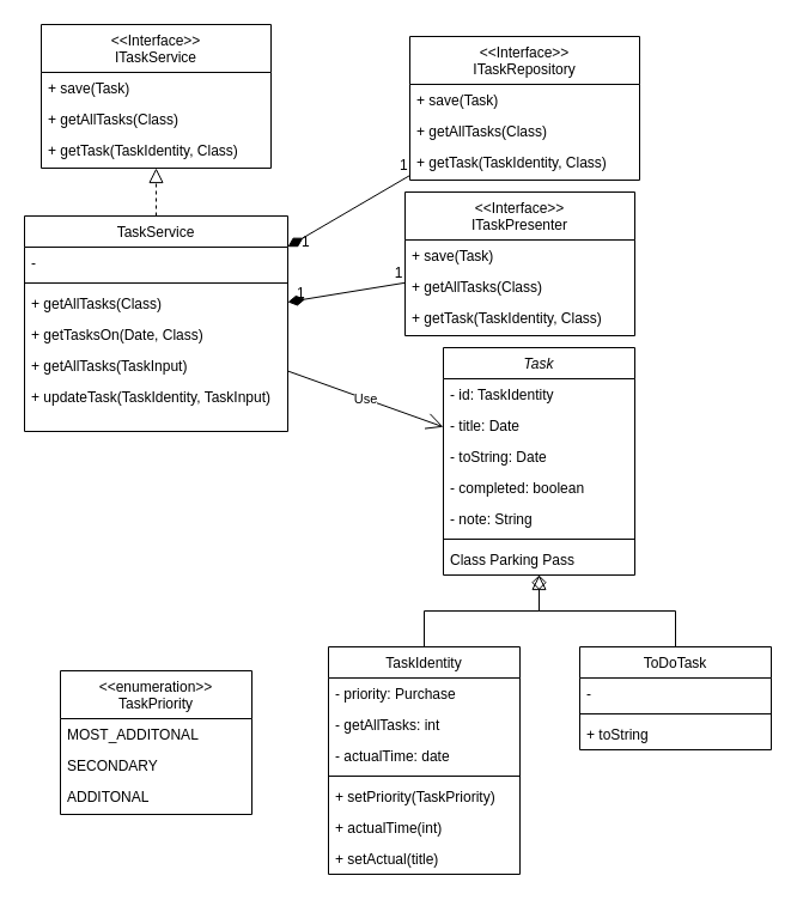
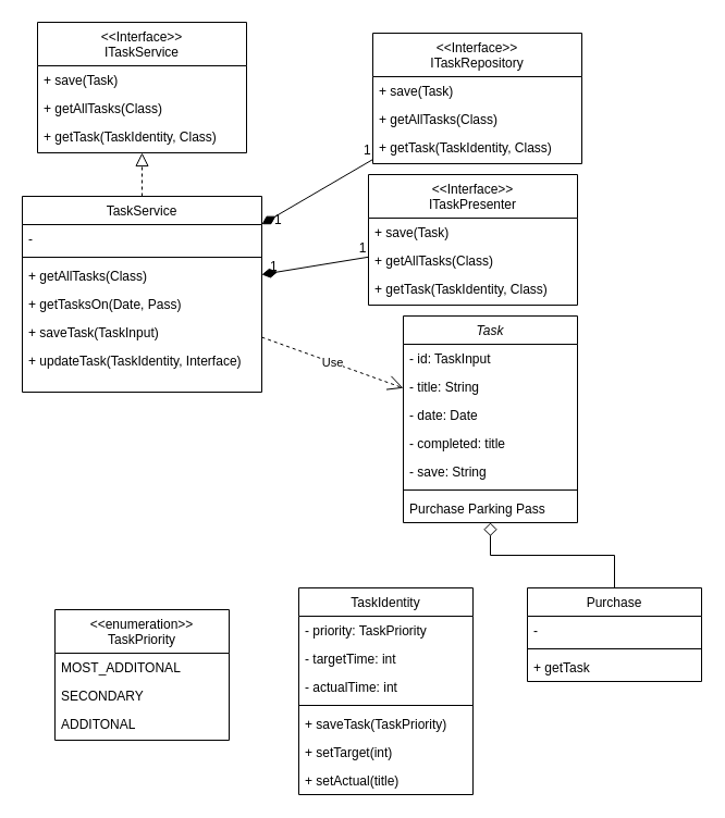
  <mxCell id="0" />
  <mxCell id="1" parent="0" />
- <mxCell id="2" value="" style="endArrow=block;endSize=10;endFill=0;shadow=0;strokeWidth=1;rounded=0;edgeStyle=elbowEdgeStyle;elbow=vertical;" parent="1" source="42" target="30" edge="1"><mxGeometry width="160" relative="1" as="geometry"><mxPoint x="354" y="353" as="sourcePoint" /><mxPoint x="354" y="353" as="targetPoint" /></mxGeometry></mxCell>
  <mxCell id="3" value="" style="endArrow=diamond;endSize=10;endFill=0;shadow=0;strokeWidth=1;rounded=0;edgeStyle=elbowEdgeStyle;elbow=vertical;" parent="1" source="38" target="30" edge="1"><mxGeometry width="160" relative="1" as="geometry"><mxPoint x="364" y="523" as="sourcePoint" /><mxPoint x="464" y="421" as="targetPoint" /></mxGeometry></mxCell>
  <mxCell id="4" value="" style="endArrow=none;shadow=0;strokeWidth=1;rounded=0;endFill=0;elbow=vertical;startArrow=diamondThin;startFill=1;endSize=12;startSize=12;" parent="1" source="18" target="11" edge="1"><mxGeometry x="0.5" y="41" relative="1" as="geometry"><mxPoint x="186" y="270.004" as="sourcePoint" /><mxPoint x="264" y="260" as="targetPoint" /><mxPoint x="-40" y="32" as="offset" /></mxGeometry></mxCell>
  <mxCell id="5" value="1" style="resizable=0;align=left;verticalAlign=bottom;labelBackgroundColor=none;fontSize=12;" parent="4" connectable="0" vertex="1"><mxGeometry x="-1" relative="1" as="geometry"><mxPoint x="10" y="4" as="offset" /></mxGeometry></mxCell>
  <mxCell id="6" value="1" style="resizable=0;align=right;verticalAlign=bottom;labelBackgroundColor=none;fontSize=12;" parent="4" connectable="0" vertex="1"><mxGeometry x="1" relative="1" as="geometry"><mxPoint x="-0.21" as="offset" /></mxGeometry></mxCell>
  <mxCell id="7" value="&lt;&lt;Interface&gt;&gt;&#10;ITaskService" style="swimlane;fontStyle=0;align=center;verticalAlign=top;childLayout=stackLayout;horizontal=1;startSize=40;horizontalStack=0;resizeParent=1;resizeLast=0;collapsible=1;marginBottom=0;rounded=0;shadow=0;strokeWidth=1;" parent="1" vertex="1"><mxGeometry x="34" y="20" width="192" height="120" as="geometry"><mxRectangle x="220" y="120" width="160" height="26" as="alternateBounds" /></mxGeometry></mxCell>
  <mxCell id="8" value="+ save(Task)" style="text;align=left;verticalAlign=top;spacingLeft=4;spacingRight=4;overflow=hidden;rotatable=0;points=[[0,0.5],[1,0.5]];portConstraint=eastwest;rounded=0;shadow=0;html=0;" parent="7" vertex="1"><mxGeometry y="40" width="192" height="26" as="geometry" /></mxCell>
  <mxCell id="9" value="+ getAllTasks(Class)" style="text;align=left;verticalAlign=top;spacingLeft=4;spacingRight=4;overflow=hidden;rotatable=0;points=[[0,0.5],[1,0.5]];portConstraint=eastwest;" parent="7" vertex="1"><mxGeometry y="66" width="192" height="26" as="geometry" /></mxCell>
  <mxCell id="10" value="+ getTask(TaskIdentity, Class)" style="text;align=left;verticalAlign=top;spacingLeft=4;spacingRight=4;overflow=hidden;rotatable=0;points=[[0,0.5],[1,0.5]];portConstraint=eastwest;rounded=0;shadow=0;html=0;" parent="7" vertex="1"><mxGeometry y="92" width="192" height="26" as="geometry" /></mxCell>
  <mxCell id="11" value="&lt;&lt;Interface&gt;&gt;&#10;ITaskRepository" style="swimlane;fontStyle=0;align=center;verticalAlign=top;childLayout=stackLayout;horizontal=1;startSize=40;horizontalStack=0;resizeParent=1;resizeLast=0;collapsible=1;marginBottom=0;rounded=0;shadow=0;strokeWidth=1;" parent="1" vertex="1"><mxGeometry x="342" y="30" width="192" height="120" as="geometry"><mxRectangle x="220" y="120" width="160" height="26" as="alternateBounds" /></mxGeometry></mxCell>
  <mxCell id="12" value="+ save(Task)" style="text;align=left;verticalAlign=top;spacingLeft=4;spacingRight=4;overflow=hidden;rotatable=0;points=[[0,0.5],[1,0.5]];portConstraint=eastwest;rounded=0;shadow=0;html=0;" parent="11" vertex="1"><mxGeometry y="40" width="192" height="26" as="geometry" /></mxCell>
  <mxCell id="13" value="+ getAllTasks(Class)" style="text;align=left;verticalAlign=top;spacingLeft=4;spacingRight=4;overflow=hidden;rotatable=0;points=[[0,0.5],[1,0.5]];portConstraint=eastwest;" parent="11" vertex="1"><mxGeometry y="66" width="192" height="26" as="geometry" /></mxCell>
  <mxCell id="14" value="+ getTask(TaskIdentity, Class)" style="text;align=left;verticalAlign=top;spacingLeft=4;spacingRight=4;overflow=hidden;rotatable=0;points=[[0,0.5],[1,0.5]];portConstraint=eastwest;rounded=0;shadow=0;html=0;" parent="11" vertex="1"><mxGeometry y="92" width="192" height="26" as="geometry" /></mxCell>
  <mxCell id="15" value="" style="endArrow=none;shadow=0;strokeWidth=1;rounded=0;endFill=0;elbow=vertical;startArrow=diamondThin;startFill=1;endSize=12;startSize=12;" parent="1" source="18" target="26" edge="1"><mxGeometry x="0.5" y="41" relative="1" as="geometry"><mxPoint x="458" y="150" as="sourcePoint" /><mxPoint x="524" y="150" as="targetPoint" /><mxPoint x="-40" y="32" as="offset" /></mxGeometry></mxCell>
  <mxCell id="16" value="1" style="resizable=0;align=left;verticalAlign=bottom;labelBackgroundColor=none;fontSize=12;" parent="15" connectable="0" vertex="1"><mxGeometry x="-1" relative="1" as="geometry"><mxPoint x="6" y="0.64" as="offset" /></mxGeometry></mxCell>
  <mxCell id="17" value="1" style="resizable=0;align=right;verticalAlign=bottom;labelBackgroundColor=none;fontSize=12;" parent="15" connectable="0" vertex="1"><mxGeometry x="1" relative="1" as="geometry"><mxPoint x="-0.21" as="offset" /></mxGeometry></mxCell>
  <mxCell id="18" value="TaskService" style="swimlane;fontStyle=0;align=center;verticalAlign=top;childLayout=stackLayout;horizontal=1;startSize=26;horizontalStack=0;resizeParent=1;resizeLast=0;collapsible=1;marginBottom=0;rounded=0;shadow=0;strokeWidth=1;" parent="1" vertex="1"><mxGeometry x="20" y="180" width="220" height="180" as="geometry"><mxRectangle x="220" y="120" width="160" height="26" as="alternateBounds" /></mxGeometry></mxCell>
  <mxCell id="19" value="-" style="text;align=left;verticalAlign=top;spacingLeft=4;spacingRight=4;overflow=hidden;rotatable=0;points=[[0,0.5],[1,0.5]];portConstraint=eastwest;" parent="18" vertex="1"><mxGeometry y="26" width="220" height="26" as="geometry" /></mxCell>
  <mxCell id="20" value="" style="line;html=1;strokeWidth=1;align=left;verticalAlign=middle;spacingTop=-1;spacingLeft=3;spacingRight=3;rotatable=0;labelPosition=right;points=[];portConstraint=eastwest;" parent="18" vertex="1"><mxGeometry y="52" width="220" height="8" as="geometry" /></mxCell>
  <mxCell id="21" value="+ getAllTasks(Class)" style="text;align=left;verticalAlign=top;spacingLeft=4;spacingRight=4;overflow=hidden;rotatable=0;points=[[0,0.5],[1,0.5]];portConstraint=eastwest;" parent="18" vertex="1"><mxGeometry y="60" width="220" height="26" as="geometry" /></mxCell>
- <mxCell id="22" value="+ getTasksOn(Date, Class)" style="text;align=left;verticalAlign=top;spacingLeft=4;spacingRight=4;overflow=hidden;rotatable=0;points=[[0,0.5],[1,0.5]];portConstraint=eastwest;" parent="18" vertex="1"><mxGeometry y="86" width="220" height="26" as="geometry" /></mxCell>
- <mxCell id="23" value="+ getAllTasks(TaskInput)" style="text;align=left;verticalAlign=top;spacingLeft=4;spacingRight=4;overflow=hidden;rotatable=0;points=[[0,0.5],[1,0.5]];portConstraint=eastwest;" parent="18" vertex="1"><mxGeometry y="112" width="220" height="26" as="geometry" /></mxCell>
- <mxCell id="24" value="+ updateTask(TaskIdentity, TaskInput)" style="text;align=left;verticalAlign=top;spacingLeft=4;spacingRight=4;overflow=hidden;rotatable=0;points=[[0,0.5],[1,0.5]];portConstraint=eastwest;" parent="18" vertex="1"><mxGeometry y="138" width="220" height="26" as="geometry" /></mxCell>
+ <mxCell id="22" value="+ getTasksOn(Date, Pass)" style="text;align=left;verticalAlign=top;spacingLeft=4;spacingRight=4;overflow=hidden;rotatable=0;points=[[0,0.5],[1,0.5]];portConstraint=eastwest;" parent="18" vertex="1"><mxGeometry y="86" width="220" height="26" as="geometry" /></mxCell>
+ <mxCell id="23" value="+ saveTask(TaskInput)" style="text;align=left;verticalAlign=top;spacingLeft=4;spacingRight=4;overflow=hidden;rotatable=0;points=[[0,0.5],[1,0.5]];portConstraint=eastwest;" parent="18" vertex="1"><mxGeometry y="112" width="220" height="26" as="geometry" /></mxCell>
+ <mxCell id="24" value="+ updateTask(TaskIdentity, Interface)" style="text;align=left;verticalAlign=top;spacingLeft=4;spacingRight=4;overflow=hidden;rotatable=0;points=[[0,0.5],[1,0.5]];portConstraint=eastwest;" parent="18" vertex="1"><mxGeometry y="138" width="220" height="26" as="geometry" /></mxCell>
  <mxCell id="25" value="" style="endArrow=block;dashed=1;endFill=0;endSize=10;html=1;" parent="1" source="18" target="7" edge="1"><mxGeometry width="160" relative="1" as="geometry"><mxPoint x="204" y="439.66" as="sourcePoint" /><mxPoint x="364" y="439.66" as="targetPoint" /></mxGeometry></mxCell>
  <mxCell id="26" value="&lt;&lt;Interface&gt;&gt;&#10;ITaskPresenter" style="swimlane;fontStyle=0;align=center;verticalAlign=top;childLayout=stackLayout;horizontal=1;startSize=40;horizontalStack=0;resizeParent=1;resizeLast=0;collapsible=1;marginBottom=0;rounded=0;shadow=0;strokeWidth=1;" parent="1" vertex="1"><mxGeometry x="338" y="160" width="192" height="120" as="geometry"><mxRectangle x="220" y="120" width="160" height="26" as="alternateBounds" /></mxGeometry></mxCell>
  <mxCell id="27" value="+ save(Task)" style="text;align=left;verticalAlign=top;spacingLeft=4;spacingRight=4;overflow=hidden;rotatable=0;points=[[0,0.5],[1,0.5]];portConstraint=eastwest;rounded=0;shadow=0;html=0;" parent="26" vertex="1"><mxGeometry y="40" width="192" height="26" as="geometry" /></mxCell>
  <mxCell id="28" value="+ getAllTasks(Class)" style="text;align=left;verticalAlign=top;spacingLeft=4;spacingRight=4;overflow=hidden;rotatable=0;points=[[0,0.5],[1,0.5]];portConstraint=eastwest;" parent="26" vertex="1"><mxGeometry y="66" width="192" height="26" as="geometry" /></mxCell>
  <mxCell id="29" value="+ getTask(TaskIdentity, Class)" style="text;align=left;verticalAlign=top;spacingLeft=4;spacingRight=4;overflow=hidden;rotatable=0;points=[[0,0.5],[1,0.5]];portConstraint=eastwest;rounded=0;shadow=0;html=0;" parent="26" vertex="1"><mxGeometry y="92" width="192" height="26" as="geometry" /></mxCell>
  <mxCell id="30" value="Task" style="swimlane;fontStyle=2;align=center;verticalAlign=top;childLayout=stackLayout;horizontal=1;startSize=26;horizontalStack=0;resizeParent=1;resizeLast=0;collapsible=1;marginBottom=0;rounded=0;shadow=0;strokeWidth=1;" parent="1" vertex="1"><mxGeometry x="370" y="290" width="160" height="190" as="geometry"><mxRectangle x="220" y="120" width="160" height="26" as="alternateBounds" /></mxGeometry></mxCell>
- <mxCell id="31" value="- id: TaskIdentity" style="text;align=left;verticalAlign=top;spacingLeft=4;spacingRight=4;overflow=hidden;rotatable=0;points=[[0,0.5],[1,0.5]];portConstraint=eastwest;" parent="30" vertex="1"><mxGeometry y="26" width="160" height="26" as="geometry" /></mxCell>
- <mxCell id="32" value="- title: Date" style="text;align=left;verticalAlign=top;spacingLeft=4;spacingRight=4;overflow=hidden;rotatable=0;points=[[0,0.5],[1,0.5]];portConstraint=eastwest;rounded=0;shadow=0;html=0;" parent="30" vertex="1"><mxGeometry y="52" width="160" height="26" as="geometry" /></mxCell>
- <mxCell id="33" value="- toString: Date" style="text;align=left;verticalAlign=top;spacingLeft=4;spacingRight=4;overflow=hidden;rotatable=0;points=[[0,0.5],[1,0.5]];portConstraint=eastwest;rounded=0;shadow=0;html=0;" parent="30" vertex="1"><mxGeometry y="78" width="160" height="26" as="geometry" /></mxCell>
- <mxCell id="34" value="- completed: boolean" style="text;align=left;verticalAlign=top;spacingLeft=4;spacingRight=4;overflow=hidden;rotatable=0;points=[[0,0.5],[1,0.5]];portConstraint=eastwest;rounded=0;shadow=0;html=0;" parent="30" vertex="1"><mxGeometry y="104" width="160" height="26" as="geometry" /></mxCell>
- <mxCell id="35" value="- note: String" style="text;align=left;verticalAlign=top;spacingLeft=4;spacingRight=4;overflow=hidden;rotatable=0;points=[[0,0.5],[1,0.5]];portConstraint=eastwest;rounded=0;shadow=0;html=0;" parent="30" vertex="1"><mxGeometry y="130" width="160" height="26" as="geometry" /></mxCell>
+ <mxCell id="31" value="- id: TaskInput" style="text;align=left;verticalAlign=top;spacingLeft=4;spacingRight=4;overflow=hidden;rotatable=0;points=[[0,0.5],[1,0.5]];portConstraint=eastwest;" parent="30" vertex="1"><mxGeometry y="26" width="160" height="26" as="geometry" /></mxCell>
+ <mxCell id="32" value="- title: String" style="text;align=left;verticalAlign=top;spacingLeft=4;spacingRight=4;overflow=hidden;rotatable=0;points=[[0,0.5],[1,0.5]];portConstraint=eastwest;rounded=0;shadow=0;html=0;" parent="30" vertex="1"><mxGeometry y="52" width="160" height="26" as="geometry" /></mxCell>
+ <mxCell id="33" value="- date: Date" style="text;align=left;verticalAlign=top;spacingLeft=4;spacingRight=4;overflow=hidden;rotatable=0;points=[[0,0.5],[1,0.5]];portConstraint=eastwest;rounded=0;shadow=0;html=0;" parent="30" vertex="1"><mxGeometry y="78" width="160" height="26" as="geometry" /></mxCell>
+ <mxCell id="34" value="- completed: title" style="text;align=left;verticalAlign=top;spacingLeft=4;spacingRight=4;overflow=hidden;rotatable=0;points=[[0,0.5],[1,0.5]];portConstraint=eastwest;rounded=0;shadow=0;html=0;" parent="30" vertex="1"><mxGeometry y="104" width="160" height="26" as="geometry" /></mxCell>
+ <mxCell id="35" value="- save: String" style="text;align=left;verticalAlign=top;spacingLeft=4;spacingRight=4;overflow=hidden;rotatable=0;points=[[0,0.5],[1,0.5]];portConstraint=eastwest;rounded=0;shadow=0;html=0;" parent="30" vertex="1"><mxGeometry y="130" width="160" height="26" as="geometry" /></mxCell>
  <mxCell id="36" value="" style="line;html=1;strokeWidth=1;align=left;verticalAlign=middle;spacingTop=-1;spacingLeft=3;spacingRight=3;rotatable=0;labelPosition=right;points=[];portConstraint=eastwest;" parent="30" vertex="1"><mxGeometry y="156" width="160" height="8" as="geometry" /></mxCell>
- <mxCell id="37" value="Class Parking Pass" style="text;align=left;verticalAlign=top;spacingLeft=4;spacingRight=4;overflow=hidden;rotatable=0;points=[[0,0.5],[1,0.5]];portConstraint=eastwest;" parent="30" vertex="1"><mxGeometry y="164" width="160" height="26" as="geometry" /></mxCell>
- <mxCell id="38" value="ToDoTask" style="swimlane;fontStyle=0;align=center;verticalAlign=top;childLayout=stackLayout;horizontal=1;startSize=26;horizontalStack=0;resizeParent=1;resizeLast=0;collapsible=1;marginBottom=0;rounded=0;shadow=0;strokeWidth=1;" parent="1" vertex="1"><mxGeometry x="484" y="540" width="160" height="86" as="geometry"><mxRectangle x="340" y="380" width="170" height="26" as="alternateBounds" /></mxGeometry></mxCell>
+ <mxCell id="37" value="Purchase Parking Pass" style="text;align=left;verticalAlign=top;spacingLeft=4;spacingRight=4;overflow=hidden;rotatable=0;points=[[0,0.5],[1,0.5]];portConstraint=eastwest;" parent="30" vertex="1"><mxGeometry y="164" width="160" height="26" as="geometry" /></mxCell>
+ <mxCell id="38" value="Purchase" style="swimlane;fontStyle=0;align=center;verticalAlign=top;childLayout=stackLayout;horizontal=1;startSize=26;horizontalStack=0;resizeParent=1;resizeLast=0;collapsible=1;marginBottom=0;rounded=0;shadow=0;strokeWidth=1;" parent="1" vertex="1"><mxGeometry x="484" y="540" width="160" height="86" as="geometry"><mxRectangle x="340" y="380" width="170" height="26" as="alternateBounds" /></mxGeometry></mxCell>
  <mxCell id="39" value="-" style="text;align=left;verticalAlign=top;spacingLeft=4;spacingRight=4;overflow=hidden;rotatable=0;points=[[0,0.5],[1,0.5]];portConstraint=eastwest;" parent="38" vertex="1"><mxGeometry y="26" width="160" height="26" as="geometry" /></mxCell>
  <mxCell id="40" value="" style="line;html=1;strokeWidth=1;align=left;verticalAlign=middle;spacingTop=-1;spacingLeft=3;spacingRight=3;rotatable=0;labelPosition=right;points=[];portConstraint=eastwest;" parent="38" vertex="1"><mxGeometry y="52" width="160" height="8" as="geometry" /></mxCell>
- <mxCell id="41" value="+ toString" style="text;align=left;verticalAlign=top;spacingLeft=4;spacingRight=4;overflow=hidden;rotatable=0;points=[[0,0.5],[1,0.5]];portConstraint=eastwest;" parent="38" vertex="1"><mxGeometry y="60" width="160" height="26" as="geometry" /></mxCell>
+ <mxCell id="41" value="+ getTask" style="text;align=left;verticalAlign=top;spacingLeft=4;spacingRight=4;overflow=hidden;rotatable=0;points=[[0,0.5],[1,0.5]];portConstraint=eastwest;" parent="38" vertex="1"><mxGeometry y="60" width="160" height="26" as="geometry" /></mxCell>
  <mxCell id="42" value="TaskIdentity" style="swimlane;fontStyle=0;align=center;verticalAlign=top;childLayout=stackLayout;horizontal=1;startSize=26;horizontalStack=0;resizeParent=1;resizeLast=0;collapsible=1;marginBottom=0;rounded=0;shadow=0;strokeWidth=1;" parent="1" vertex="1"><mxGeometry x="274" y="540" width="160" height="190" as="geometry"><mxRectangle x="130" y="380" width="160" height="26" as="alternateBounds" /></mxGeometry></mxCell>
- <mxCell id="43" value="- priority: Purchase" style="text;align=left;verticalAlign=top;spacingLeft=4;spacingRight=4;overflow=hidden;rotatable=0;points=[[0,0.5],[1,0.5]];portConstraint=eastwest;" parent="42" vertex="1"><mxGeometry y="26" width="160" height="26" as="geometry" /></mxCell>
- <mxCell id="44" value="- getAllTasks: int" style="text;align=left;verticalAlign=top;spacingLeft=4;spacingRight=4;overflow=hidden;rotatable=0;points=[[0,0.5],[1,0.5]];portConstraint=eastwest;rounded=0;shadow=0;html=0;" parent="42" vertex="1"><mxGeometry y="52" width="160" height="26" as="geometry" /></mxCell>
- <mxCell id="45" value="- actualTime: date" style="text;align=left;verticalAlign=top;spacingLeft=4;spacingRight=4;overflow=hidden;rotatable=0;points=[[0,0.5],[1,0.5]];portConstraint=eastwest;rounded=0;shadow=0;html=0;" parent="42" vertex="1"><mxGeometry y="78" width="160" height="26" as="geometry" /></mxCell>
+ <mxCell id="43" value="- priority: TaskPriority" style="text;align=left;verticalAlign=top;spacingLeft=4;spacingRight=4;overflow=hidden;rotatable=0;points=[[0,0.5],[1,0.5]];portConstraint=eastwest;" parent="42" vertex="1"><mxGeometry y="26" width="160" height="26" as="geometry" /></mxCell>
+ <mxCell id="44" value="- targetTime: int" style="text;align=left;verticalAlign=top;spacingLeft=4;spacingRight=4;overflow=hidden;rotatable=0;points=[[0,0.5],[1,0.5]];portConstraint=eastwest;rounded=0;shadow=0;html=0;" parent="42" vertex="1"><mxGeometry y="52" width="160" height="26" as="geometry" /></mxCell>
+ <mxCell id="45" value="- actualTime: int" style="text;align=left;verticalAlign=top;spacingLeft=4;spacingRight=4;overflow=hidden;rotatable=0;points=[[0,0.5],[1,0.5]];portConstraint=eastwest;rounded=0;shadow=0;html=0;" parent="42" vertex="1"><mxGeometry y="78" width="160" height="26" as="geometry" /></mxCell>
  <mxCell id="46" value="" style="line;html=1;strokeWidth=1;align=left;verticalAlign=middle;spacingTop=-1;spacingLeft=3;spacingRight=3;rotatable=0;labelPosition=right;points=[];portConstraint=eastwest;" parent="42" vertex="1"><mxGeometry y="104" width="160" height="8" as="geometry" /></mxCell>
- <mxCell id="47" value="+ setPriority(TaskPriority)" style="text;align=left;verticalAlign=top;spacingLeft=4;spacingRight=4;overflow=hidden;rotatable=0;points=[[0,0.5],[1,0.5]];portConstraint=eastwest;" parent="42" vertex="1"><mxGeometry y="112" width="160" height="26" as="geometry" /></mxCell>
- <mxCell id="48" value="+ actualTime(int)" style="text;align=left;verticalAlign=top;spacingLeft=4;spacingRight=4;overflow=hidden;rotatable=0;points=[[0,0.5],[1,0.5]];portConstraint=eastwest;fontStyle=0" parent="42" vertex="1"><mxGeometry y="138" width="160" height="26" as="geometry" /></mxCell>
+ <mxCell id="47" value="+ saveTask(TaskPriority)" style="text;align=left;verticalAlign=top;spacingLeft=4;spacingRight=4;overflow=hidden;rotatable=0;points=[[0,0.5],[1,0.5]];portConstraint=eastwest;" parent="42" vertex="1"><mxGeometry y="112" width="160" height="26" as="geometry" /></mxCell>
+ <mxCell id="48" value="+ setTarget(int)" style="text;align=left;verticalAlign=top;spacingLeft=4;spacingRight=4;overflow=hidden;rotatable=0;points=[[0,0.5],[1,0.5]];portConstraint=eastwest;fontStyle=0" parent="42" vertex="1"><mxGeometry y="138" width="160" height="26" as="geometry" /></mxCell>
  <mxCell id="49" value="+ setActual(title)" style="text;align=left;verticalAlign=top;spacingLeft=4;spacingRight=4;overflow=hidden;rotatable=0;points=[[0,0.5],[1,0.5]];portConstraint=eastwest;" parent="42" vertex="1"><mxGeometry y="164" width="160" height="26" as="geometry" /></mxCell>
- <mxCell id="50" value="Use" style="endArrow=open;endSize=12;dashed=0;html=1;" parent="1" source="18" target="30" edge="1"><mxGeometry width="160" relative="1" as="geometry"><mxPoint x="257" y="340" as="sourcePoint" /><mxPoint x="417" y="340" as="targetPoint" /></mxGeometry></mxCell>
+ <mxCell id="50" value="Use" style="endArrow=open;endSize=12;dashed=1;html=1;" parent="1" source="18" target="30" edge="1"><mxGeometry width="160" relative="1" as="geometry"><mxPoint x="257" y="340" as="sourcePoint" /><mxPoint x="417" y="340" as="targetPoint" /></mxGeometry></mxCell>
  <mxCell id="51" value="&lt;&lt;enumeration&gt;&gt;&#10;TaskPriority" style="swimlane;fontStyle=0;align=center;verticalAlign=top;childLayout=stackLayout;horizontal=1;startSize=40;horizontalStack=0;resizeParent=1;resizeLast=0;collapsible=1;marginBottom=0;rounded=0;shadow=0;strokeWidth=1;" parent="1" vertex="1"><mxGeometry x="50" y="560" width="160" height="120" as="geometry"><mxRectangle x="220" y="120" width="160" height="26" as="alternateBounds" /></mxGeometry></mxCell>
  <mxCell id="52" value="MOST_ADDITONAL" style="text;align=left;verticalAlign=top;spacingLeft=4;spacingRight=4;overflow=hidden;rotatable=0;points=[[0,0.5],[1,0.5]];portConstraint=eastwest;rounded=0;shadow=0;html=0;" parent="51" vertex="1"><mxGeometry y="40" width="160" height="26" as="geometry" /></mxCell>
  <mxCell id="53" value="SECONDARY" style="text;align=left;verticalAlign=top;spacingLeft=4;spacingRight=4;overflow=hidden;rotatable=0;points=[[0,0.5],[1,0.5]];portConstraint=eastwest;rounded=0;shadow=0;html=0;" parent="51" vertex="1"><mxGeometry y="66" width="160" height="26" as="geometry" /></mxCell>
  <mxCell id="54" value="ADDITONAL" style="text;align=left;verticalAlign=top;spacingLeft=4;spacingRight=4;overflow=hidden;rotatable=0;points=[[0,0.5],[1,0.5]];portConstraint=eastwest;rounded=0;shadow=0;html=0;" parent="51" vertex="1"><mxGeometry y="92" width="160" height="26" as="geometry" /></mxCell>
